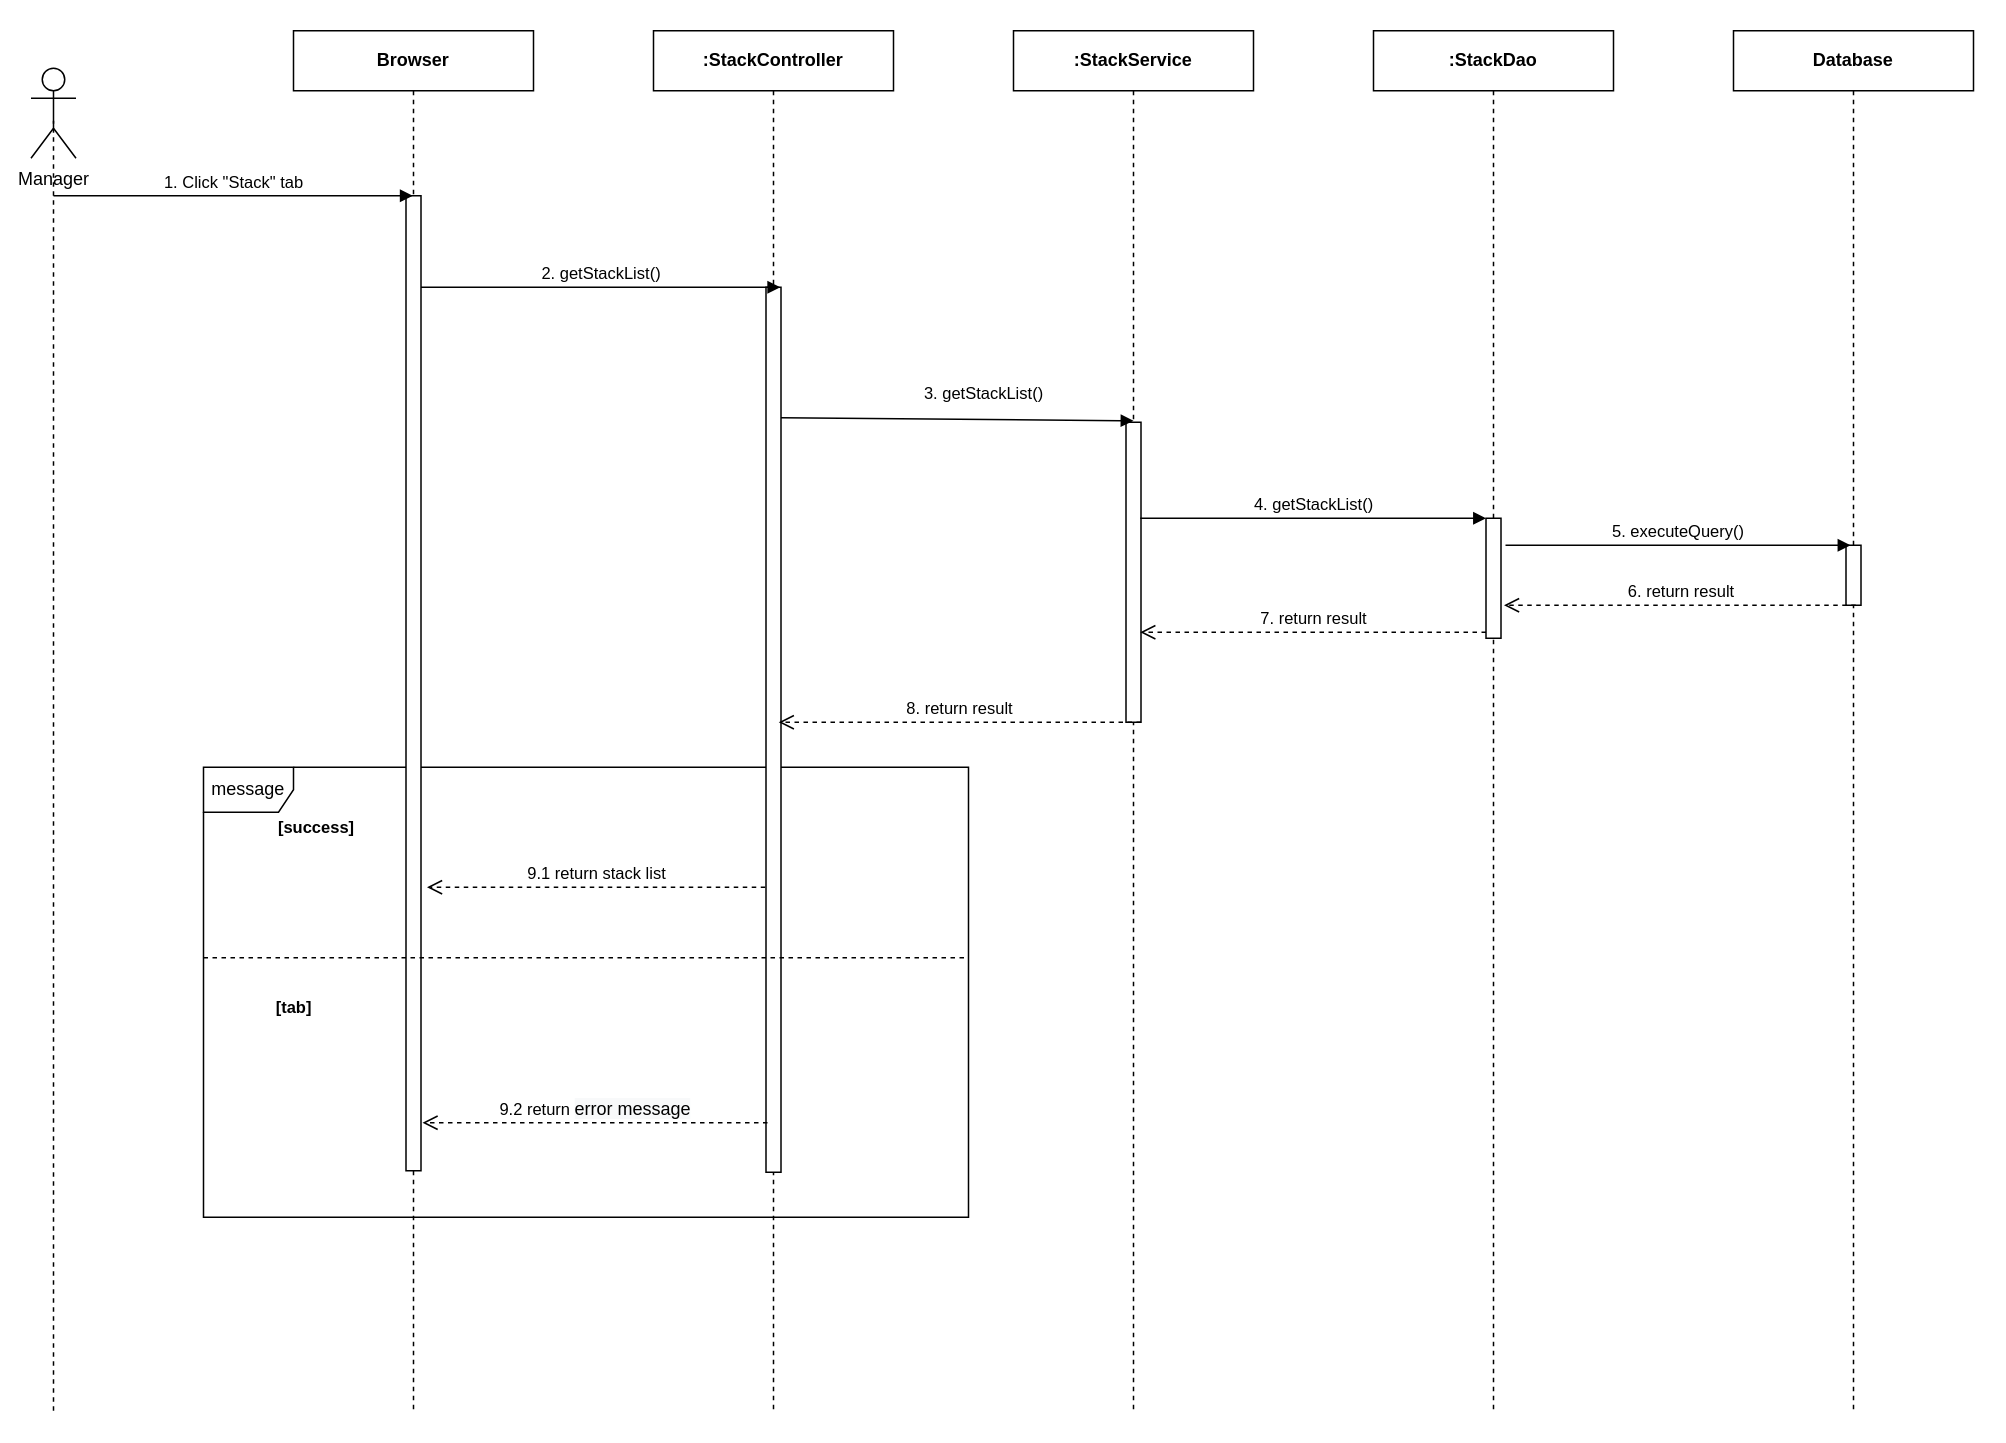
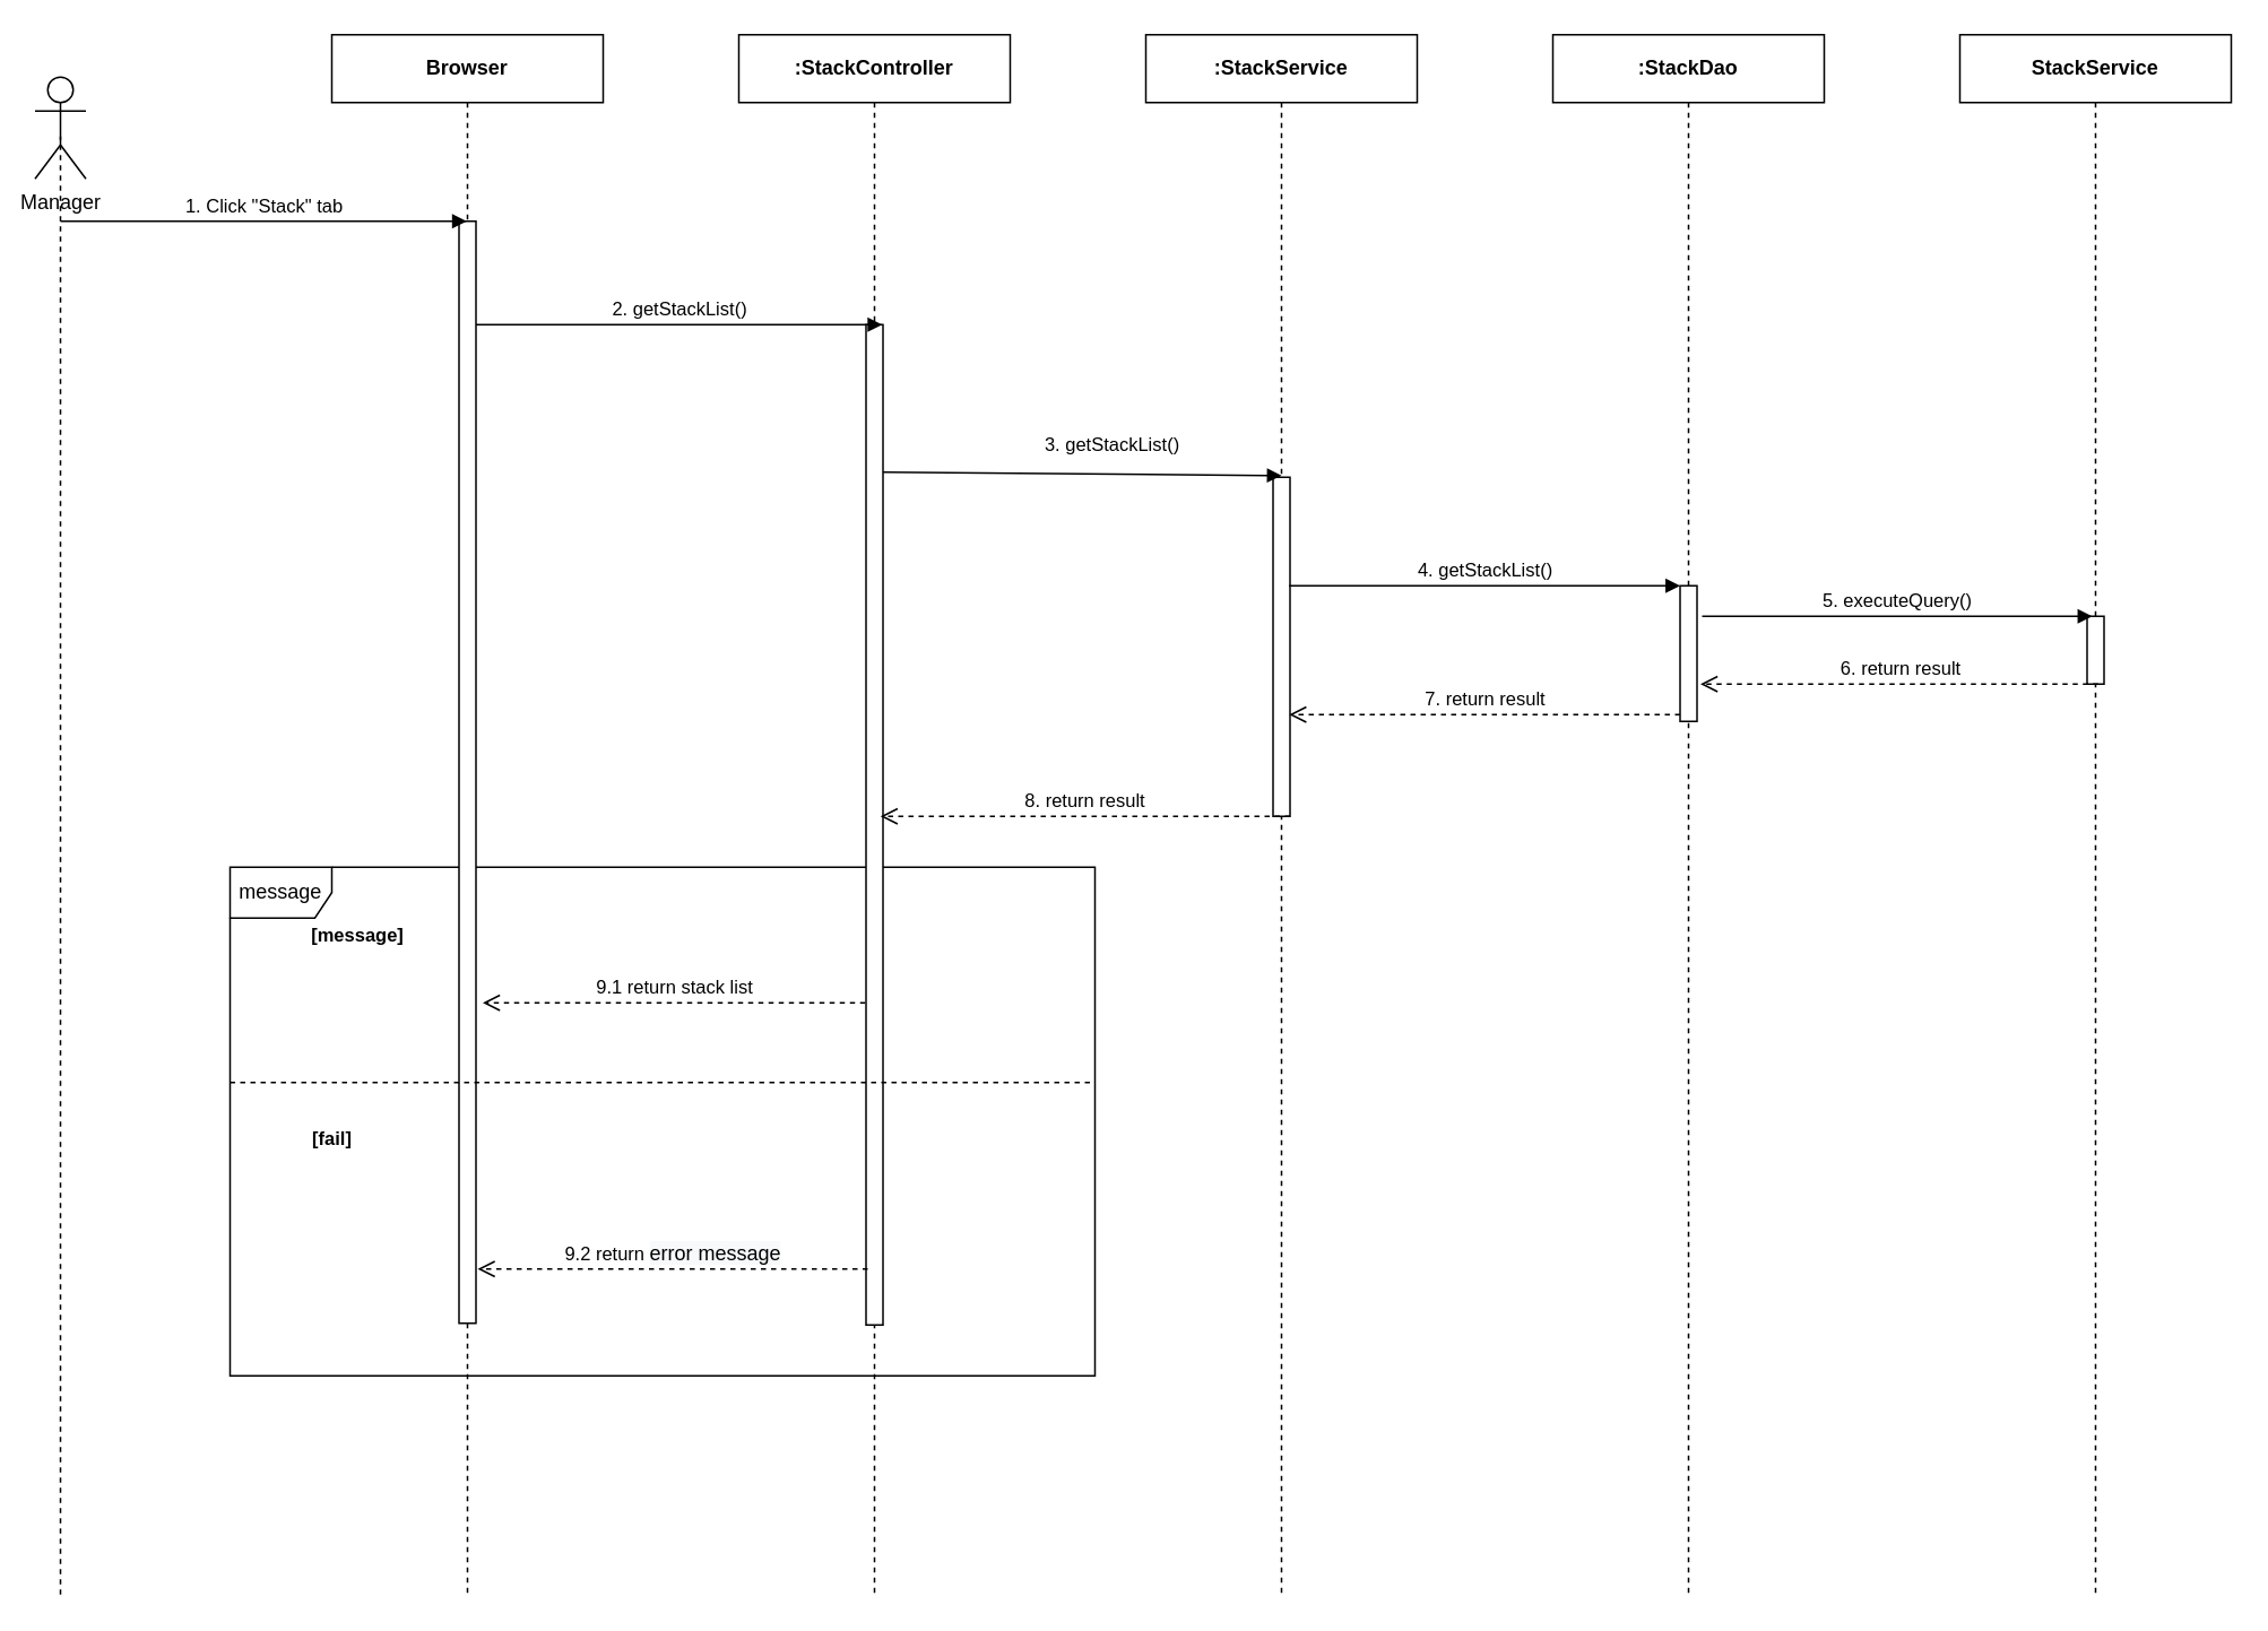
  <mxCell id="0" />
  <mxCell id="1" parent="0" />
  <mxCell id="2" value="message" style="shape=umlFrame;whiteSpace=wrap;html=1;" parent="1" vertex="1"><mxGeometry x="135" y="511" width="510" height="300" as="geometry" /></mxCell>
  <mxCell id="3" value="&lt;b&gt;Browser&lt;/b&gt;" style="shape=umlLifeline;perimeter=lifelinePerimeter;whiteSpace=wrap;html=1;container=1;collapsible=0;recursiveResize=0;outlineConnect=0;" parent="1" vertex="1"><mxGeometry x="195" y="20" width="160" height="920" as="geometry" /></mxCell>
  <mxCell id="4" value="" style="html=1;points=[];perimeter=orthogonalPerimeter;" parent="3" vertex="1"><mxGeometry x="75" y="110" width="10" height="650" as="geometry" /></mxCell>
  <mxCell id="5" value="&lt;b&gt;:StackDao&lt;/b&gt;" style="shape=umlLifeline;perimeter=lifelinePerimeter;whiteSpace=wrap;html=1;container=1;collapsible=0;recursiveResize=0;outlineConnect=0;" parent="1" vertex="1"><mxGeometry x="915" y="20" width="160" height="920" as="geometry" /></mxCell>
  <mxCell id="6" value="" style="html=1;points=[];perimeter=orthogonalPerimeter;" parent="5" vertex="1"><mxGeometry x="75" y="325" width="10" height="80" as="geometry" /></mxCell>
  <mxCell id="7" value="&lt;b&gt;:Stack&lt;/b&gt;&lt;b&gt;Service&lt;/b&gt;" style="shape=umlLifeline;perimeter=lifelinePerimeter;whiteSpace=wrap;html=1;container=1;collapsible=0;recursiveResize=0;outlineConnect=0;" parent="1" vertex="1"><mxGeometry x="675" y="20" width="160" height="920" as="geometry" /></mxCell>
  <mxCell id="8" value="" style="html=1;points=[];perimeter=orthogonalPerimeter;" parent="7" vertex="1"><mxGeometry x="75" y="261" width="10" height="200" as="geometry" /></mxCell>
  <mxCell id="9" value="&lt;b&gt;:StackController&lt;/b&gt;" style="shape=umlLifeline;perimeter=lifelinePerimeter;whiteSpace=wrap;html=1;container=1;collapsible=0;recursiveResize=0;outlineConnect=0;" parent="1" vertex="1"><mxGeometry x="435" y="20" width="160" height="920" as="geometry" /></mxCell>
  <mxCell id="10" value="" style="html=1;points=[];perimeter=orthogonalPerimeter;" parent="9" vertex="1"><mxGeometry x="75" y="171" width="10" height="590" as="geometry" /></mxCell>
  <mxCell id="11" value="1. Click &quot;Stack&quot; tab" style="html=1;verticalAlign=bottom;endArrow=block;" parent="1" target="3" edge="1"><mxGeometry width="80" relative="1" as="geometry"><mxPoint x="35" y="130" as="sourcePoint" /><mxPoint x="115" y="130" as="targetPoint" /></mxGeometry></mxCell>
  <mxCell id="12" value="&lt;div style=&quot;text-align: center&quot;&gt;&lt;span style=&quot;text-align: left&quot;&gt;2. getStackList&lt;/span&gt;()&lt;/div&gt;" style="html=1;verticalAlign=bottom;endArrow=block;" parent="1" edge="1"><mxGeometry width="80" relative="1" as="geometry"><mxPoint x="280" y="191" as="sourcePoint" /><mxPoint x="519.5" y="191" as="targetPoint" /></mxGeometry></mxCell>
  <mxCell id="13" value="&lt;div style=&quot;text-align: center&quot;&gt;&lt;span style=&quot;text-align: left&quot;&gt;3. getStackList&lt;/span&gt;()&lt;/div&gt;" style="html=1;verticalAlign=bottom;endArrow=block;" parent="1" edge="1"><mxGeometry x="0.148" y="8" relative="1" as="geometry"><mxPoint x="520" y="278" as="sourcePoint" /><mxPoint x="755" y="280" as="targetPoint" /><mxPoint as="offset" /></mxGeometry></mxCell>
  <mxCell id="14" value="&lt;div style=&quot;text-align: center&quot;&gt;&lt;span style=&quot;text-align: left&quot;&gt;4. getStackList&lt;/span&gt;()&lt;/div&gt;" style="html=1;verticalAlign=bottom;endArrow=block;entryX=0;entryY=0;" parent="1" target="6" edge="1"><mxGeometry relative="1" as="geometry"><mxPoint x="759.5" y="345" as="sourcePoint" /></mxGeometry></mxCell>
  <mxCell id="15" value="7. return result" style="html=1;verticalAlign=bottom;endArrow=open;dashed=1;endSize=8;exitX=0;exitY=0.95;" parent="1" source="6" edge="1"><mxGeometry relative="1" as="geometry"><mxPoint x="759.5" y="421" as="targetPoint" /></mxGeometry></mxCell>
- <mxCell id="16" value="&lt;b&gt;Database&lt;/b&gt;" style="shape=umlLifeline;perimeter=lifelinePerimeter;whiteSpace=wrap;html=1;container=1;collapsible=0;recursiveResize=0;outlineConnect=0;" parent="1" vertex="1"><mxGeometry x="1155" y="20" width="160" height="920" as="geometry" /></mxCell>
+ <mxCell id="16" value="&lt;b&gt;StackService&lt;/b&gt;" style="shape=umlLifeline;perimeter=lifelinePerimeter;whiteSpace=wrap;html=1;container=1;collapsible=0;recursiveResize=0;outlineConnect=0;" parent="1" vertex="1"><mxGeometry x="1155" y="20" width="160" height="920" as="geometry" /></mxCell>
  <mxCell id="17" value="" style="html=1;points=[];perimeter=orthogonalPerimeter;" parent="16" vertex="1"><mxGeometry x="75" y="343" width="10" height="40" as="geometry" /></mxCell>
  <mxCell id="18" value="5. executeQuery()" style="html=1;verticalAlign=bottom;endArrow=block;" parent="1" edge="1"><mxGeometry relative="1" as="geometry"><mxPoint x="1003" y="363" as="sourcePoint" /><mxPoint x="1233" y="363" as="targetPoint" /></mxGeometry></mxCell>
  <mxCell id="19" value="6. return result" style="html=1;verticalAlign=bottom;endArrow=open;dashed=1;endSize=8;" parent="1" edge="1"><mxGeometry relative="1" as="geometry"><mxPoint x="1002" y="403" as="targetPoint" /><mxPoint x="1236.5" y="403" as="sourcePoint" /></mxGeometry></mxCell>
  <mxCell id="20" value="9.1 return stack list" style="html=1;verticalAlign=bottom;endArrow=open;dashed=1;endSize=8;" parent="1" edge="1"><mxGeometry relative="1" as="geometry"><mxPoint x="509.5" y="591" as="sourcePoint" /><mxPoint x="284" y="591" as="targetPoint" /></mxGeometry></mxCell>
  <mxCell id="21" value="8. return result" style="html=1;verticalAlign=bottom;endArrow=open;dashed=1;endSize=8;" parent="1" edge="1"><mxGeometry relative="1" as="geometry"><mxPoint x="518.5" y="481" as="targetPoint" /><mxPoint x="760" y="481" as="sourcePoint" /></mxGeometry></mxCell>
- <mxCell id="22" value="&lt;span style=&quot;font-size: 11px ; background-color: rgb(255 , 255 , 255)&quot;&gt;&lt;b&gt;[success]&lt;/b&gt;&lt;/span&gt;" style="text;html=1;align=center;verticalAlign=middle;resizable=0;points=[];autosize=1;" parent="1" vertex="1"><mxGeometry x="175" y="541" width="70" height="20" as="geometry" /></mxCell>
- <mxCell id="23" value="&lt;span style=&quot;font-size: 11px ; background-color: rgb(255 , 255 , 255)&quot;&gt;&lt;b&gt;[tab]&lt;/b&gt;&lt;/span&gt;" style="text;html=1;align=center;verticalAlign=middle;resizable=0;points=[];autosize=1;" parent="1" vertex="1"><mxGeometry x="175" y="661" width="40" height="20" as="geometry" /></mxCell>
+ <mxCell id="22" value="&lt;span style=&quot;font-size: 11px ; background-color: rgb(255 , 255 , 255)&quot;&gt;&lt;b&gt;[message]&lt;/b&gt;&lt;/span&gt;" style="text;html=1;align=center;verticalAlign=middle;resizable=0;points=[];autosize=1;" parent="1" vertex="1"><mxGeometry x="175" y="541" width="70" height="20" as="geometry" /></mxCell>
+ <mxCell id="23" value="&lt;span style=&quot;font-size: 11px ; background-color: rgb(255 , 255 , 255)&quot;&gt;&lt;b&gt;[fail]&lt;/b&gt;&lt;/span&gt;" style="text;html=1;align=center;verticalAlign=middle;resizable=0;points=[];autosize=1;" parent="1" vertex="1"><mxGeometry x="175" y="661" width="40" height="20" as="geometry" /></mxCell>
  <mxCell id="24" value="9.2 return&amp;nbsp;&lt;span style=&quot;font-size: 12px ; background-color: rgb(248 , 249 , 250)&quot;&gt;error message&lt;/span&gt;" style="html=1;verticalAlign=bottom;endArrow=open;dashed=1;endSize=8;" parent="1" edge="1"><mxGeometry relative="1" as="geometry"><mxPoint x="511" y="748" as="sourcePoint" /><mxPoint x="281" y="748" as="targetPoint" /></mxGeometry></mxCell>
  <mxCell id="25" value="" style="endArrow=none;dashed=1;html=1;" parent="1" edge="1"><mxGeometry width="50" height="50" relative="1" as="geometry"><mxPoint x="135" y="638" as="sourcePoint" /><mxPoint x="645" y="638" as="targetPoint" /></mxGeometry></mxCell>
  <mxCell id="26" value="Manager" style="shape=umlActor;verticalLabelPosition=bottom;verticalAlign=top;html=1;outlineConnect=0;rounded=0;glass=0;sketch=0;fillColor=none;" vertex="1" parent="1"><mxGeometry x="20" y="45" width="30" height="60" as="geometry" /></mxCell>
  <mxCell id="27" value="" style="endArrow=none;dashed=1;html=1;" edge="1" parent="1"><mxGeometry width="50" height="50" relative="1" as="geometry"><mxPoint x="35" y="940" as="sourcePoint" /><mxPoint x="35" y="80" as="targetPoint" /></mxGeometry></mxCell>
